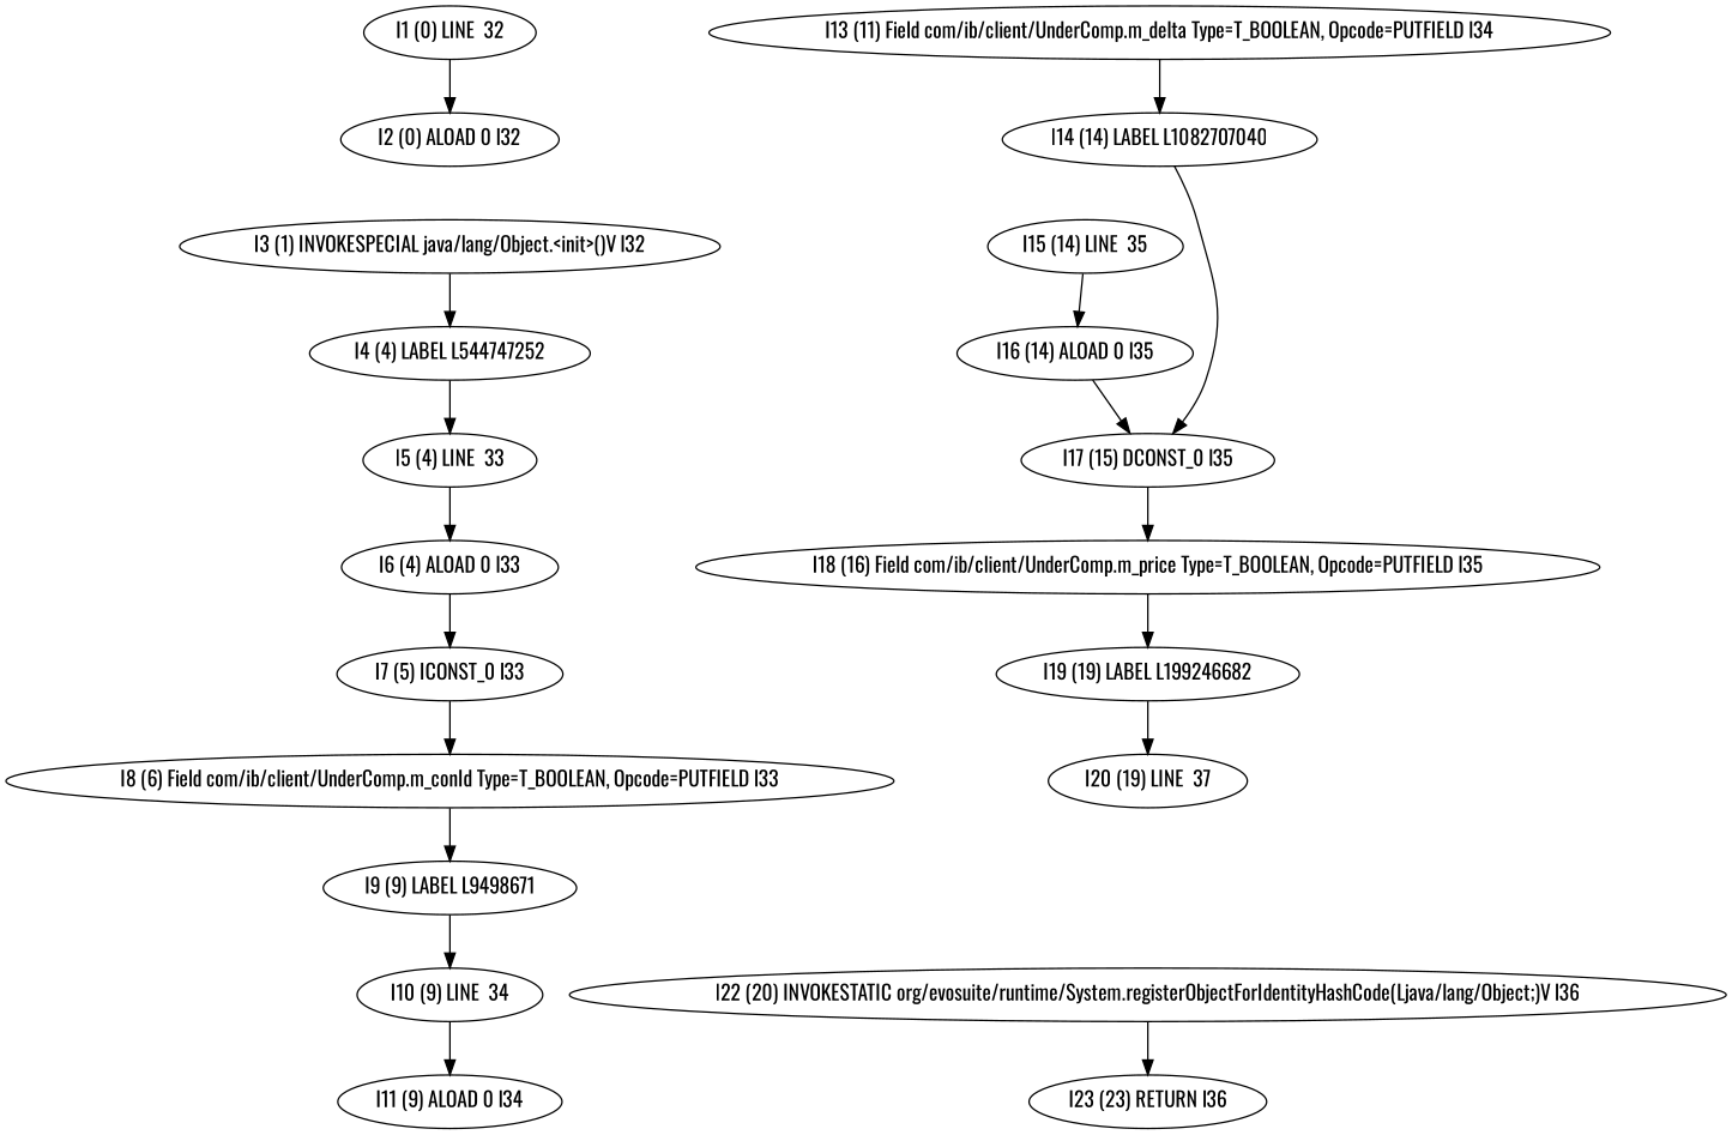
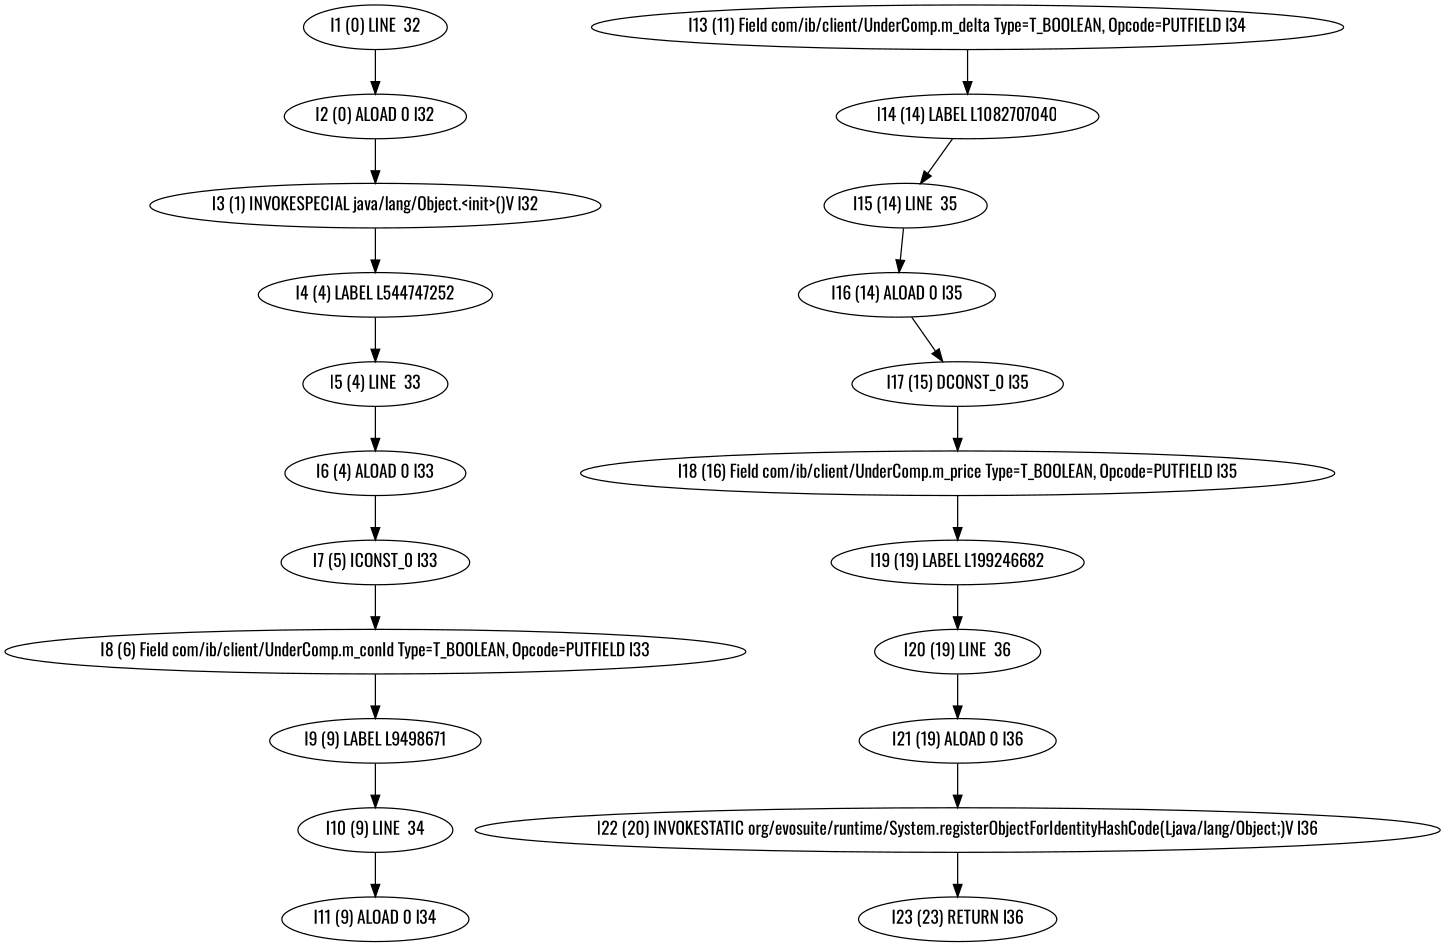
  digraph {
    fontname=Oswald
    node [fontname=Oswald]
    edge [fontname=Oswald]
    n1 [label="I1 (0) LINE  32"]
    n2 [label="I2 (0) ALOAD 0 l32"]
    n3 [label="I3 (1) INVOKESPECIAL java/lang/Object.<init>()V l32"]
    n4 [label="I4 (4) LABEL L544747252"]
    n5 [label="I5 (4) LINE  33"]
    n6 [label="I6 (4) ALOAD 0 l33"]
    n7 [label="I7 (5) ICONST_0 l33"]
    n8 [label="I8 (6) Field com/ib/client/UnderComp.m_conId Type=T_BOOLEAN, Opcode=PUTFIELD l33"]
    n9 [label="I9 (9) LABEL L9498671"]
    n10 [label="I10 (9) LINE  34"]
    n11 [label="I11 (9) ALOAD 0 l34"]
    n12 [label="I13 (11) Field com/ib/client/UnderComp.m_delta Type=T_BOOLEAN, Opcode=PUTFIELD l34"]
    n13 [label="I14 (14) LABEL L1082707040"]
    n14 [label="I15 (14) LINE  35"]
    n15 [label="I16 (14) ALOAD 0 l35"]
    n16 [label="I17 (15) DCONST_0 l35"]
    n17 [label="I18 (16) Field com/ib/client/UnderComp.m_price Type=T_BOOLEAN, Opcode=PUTFIELD l35"]
    n18 [label="I19 (19) LABEL L199246682"]
-   n19 [label="I20 (19) LINE  37"]
+   n19 [label="I20 (19) LINE  36"]
+   n20 [label="I21 (19) ALOAD 0 l36"]
    n21 [label="I22 (20) INVOKESTATIC org/evosuite/runtime/System.registerObjectForIdentityHashCode(Ljava/lang/Object;)V l36"]
    n22 [label="I23 (23) RETURN l36"]
    n1 -> n2
+   n2 -> n3
    n3 -> n4
    n4 -> n5
    n5 -> n6
    n6 -> n7
    n7 -> n8
    n8 -> n9
    n9 -> n10
    n10 -> n11
    n12 -> n13
-   n13 -> n16
+   n13 -> n14
    n14 -> n15
    n15 -> n16
    n16 -> n17
    n17 -> n18
    n18 -> n19
+   n19 -> n20
+   n20 -> n21
    n21 -> n22
  }
